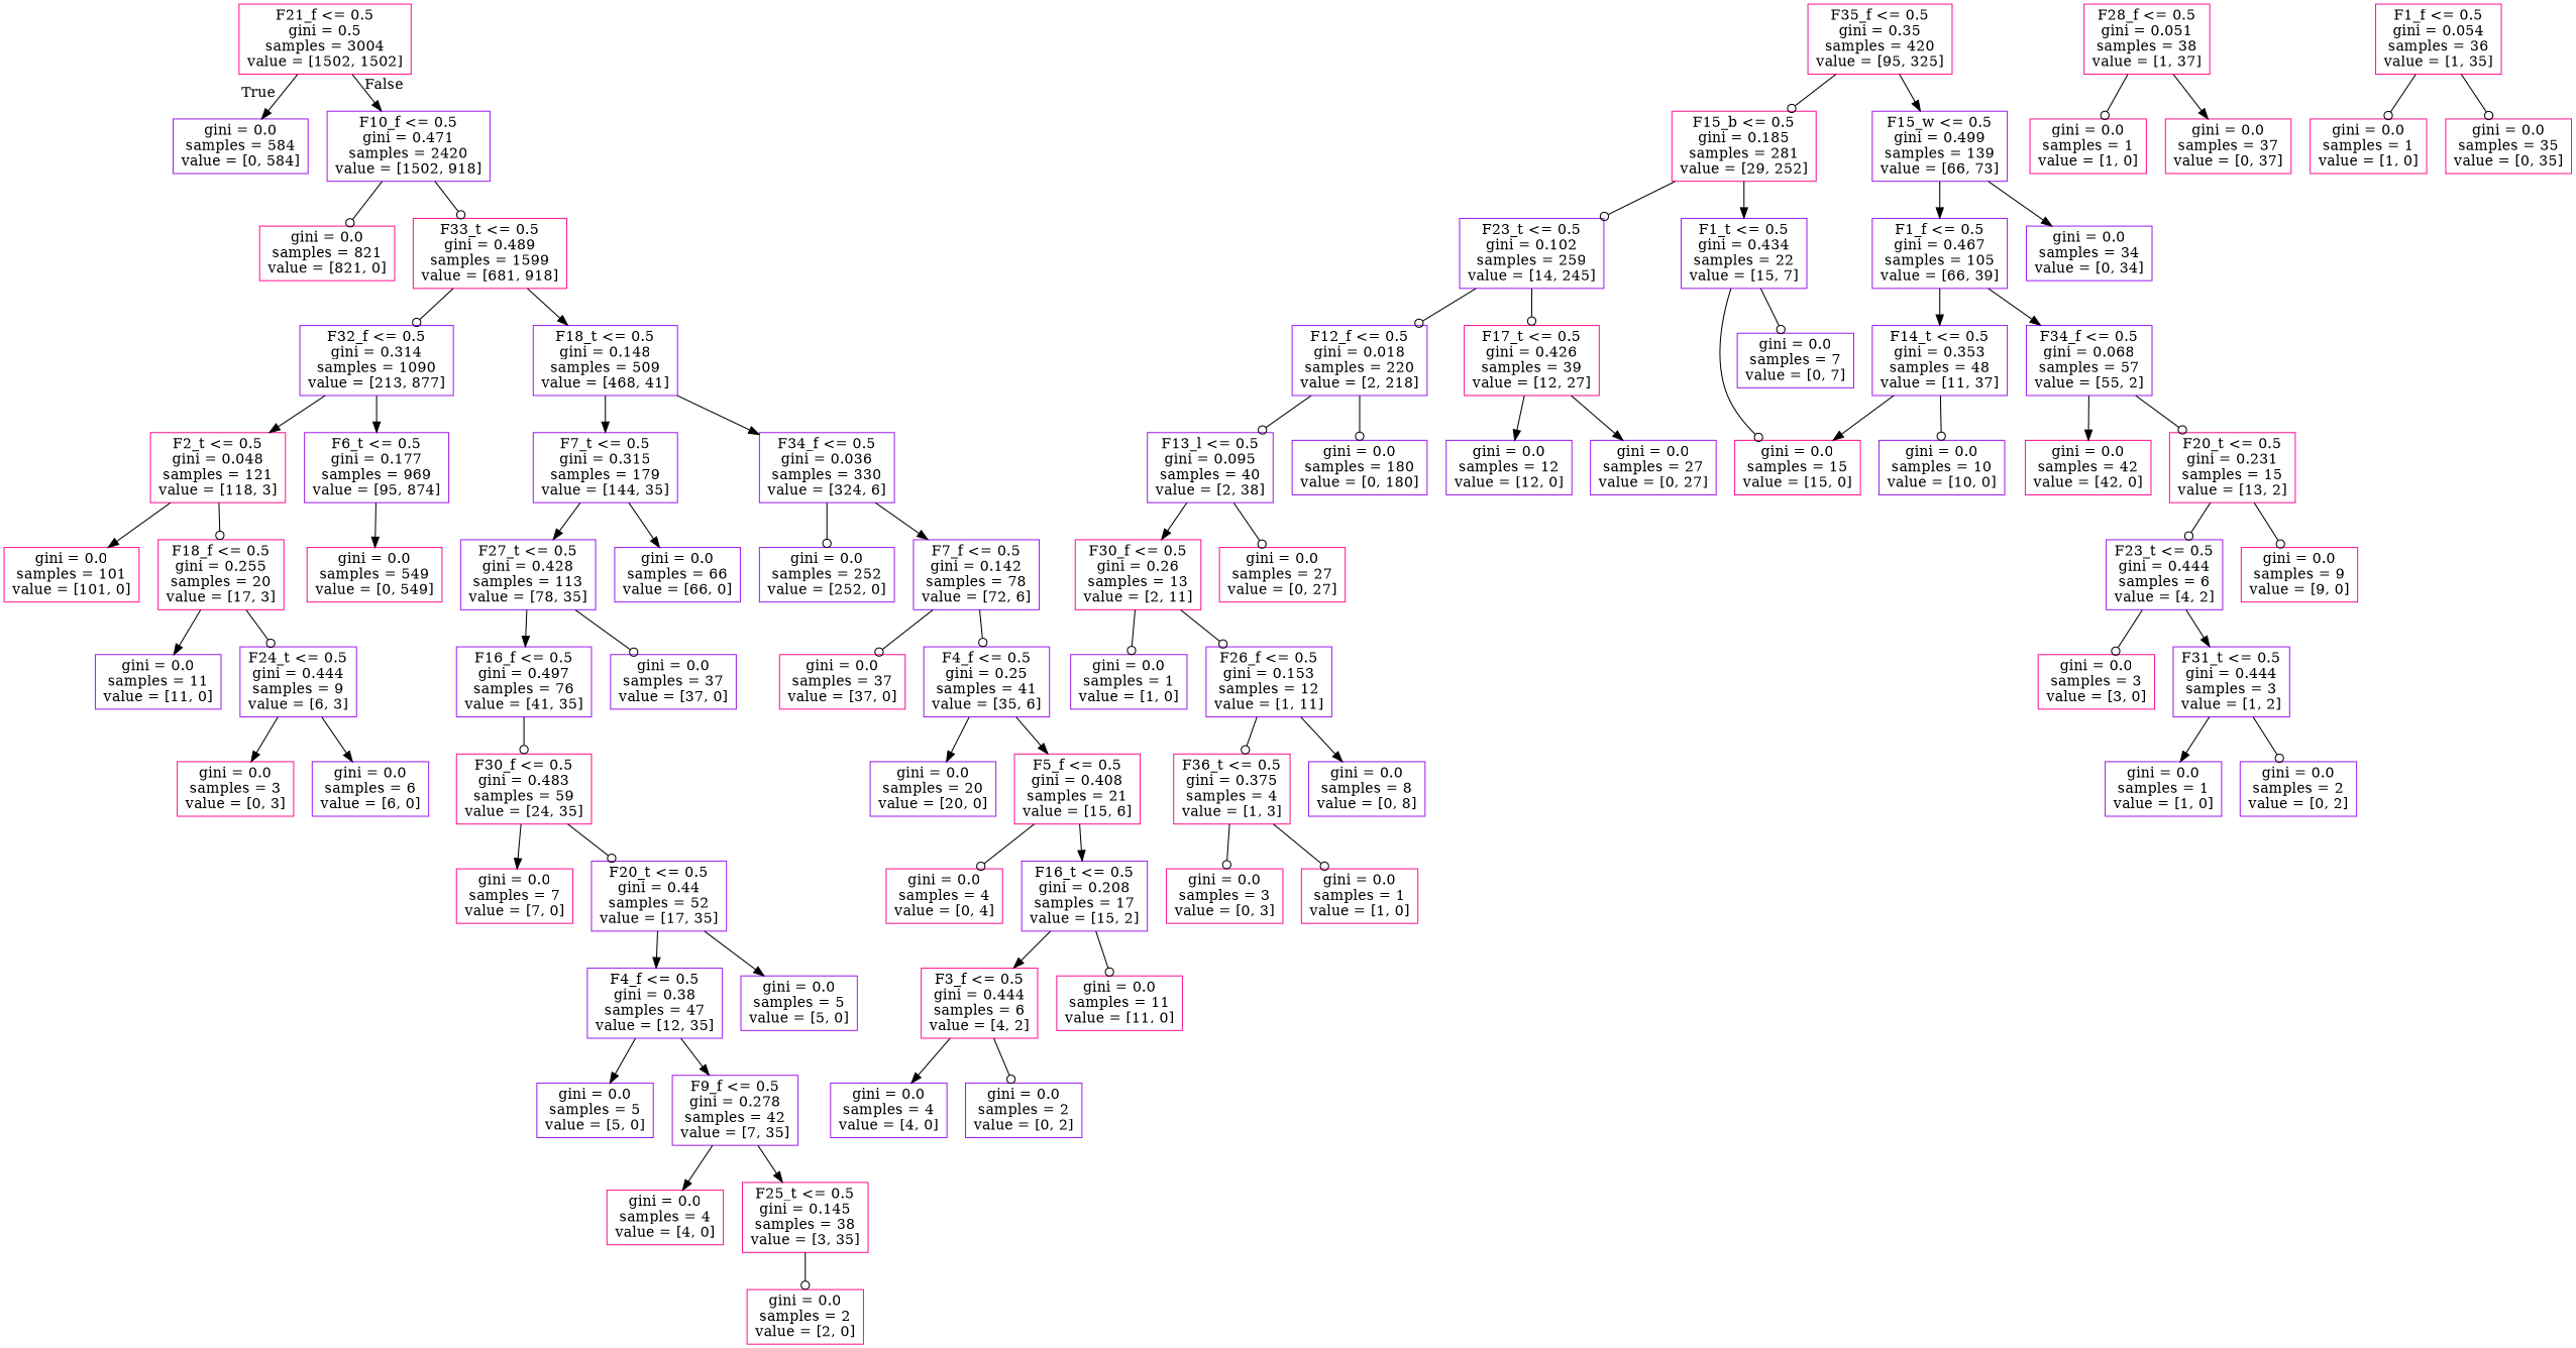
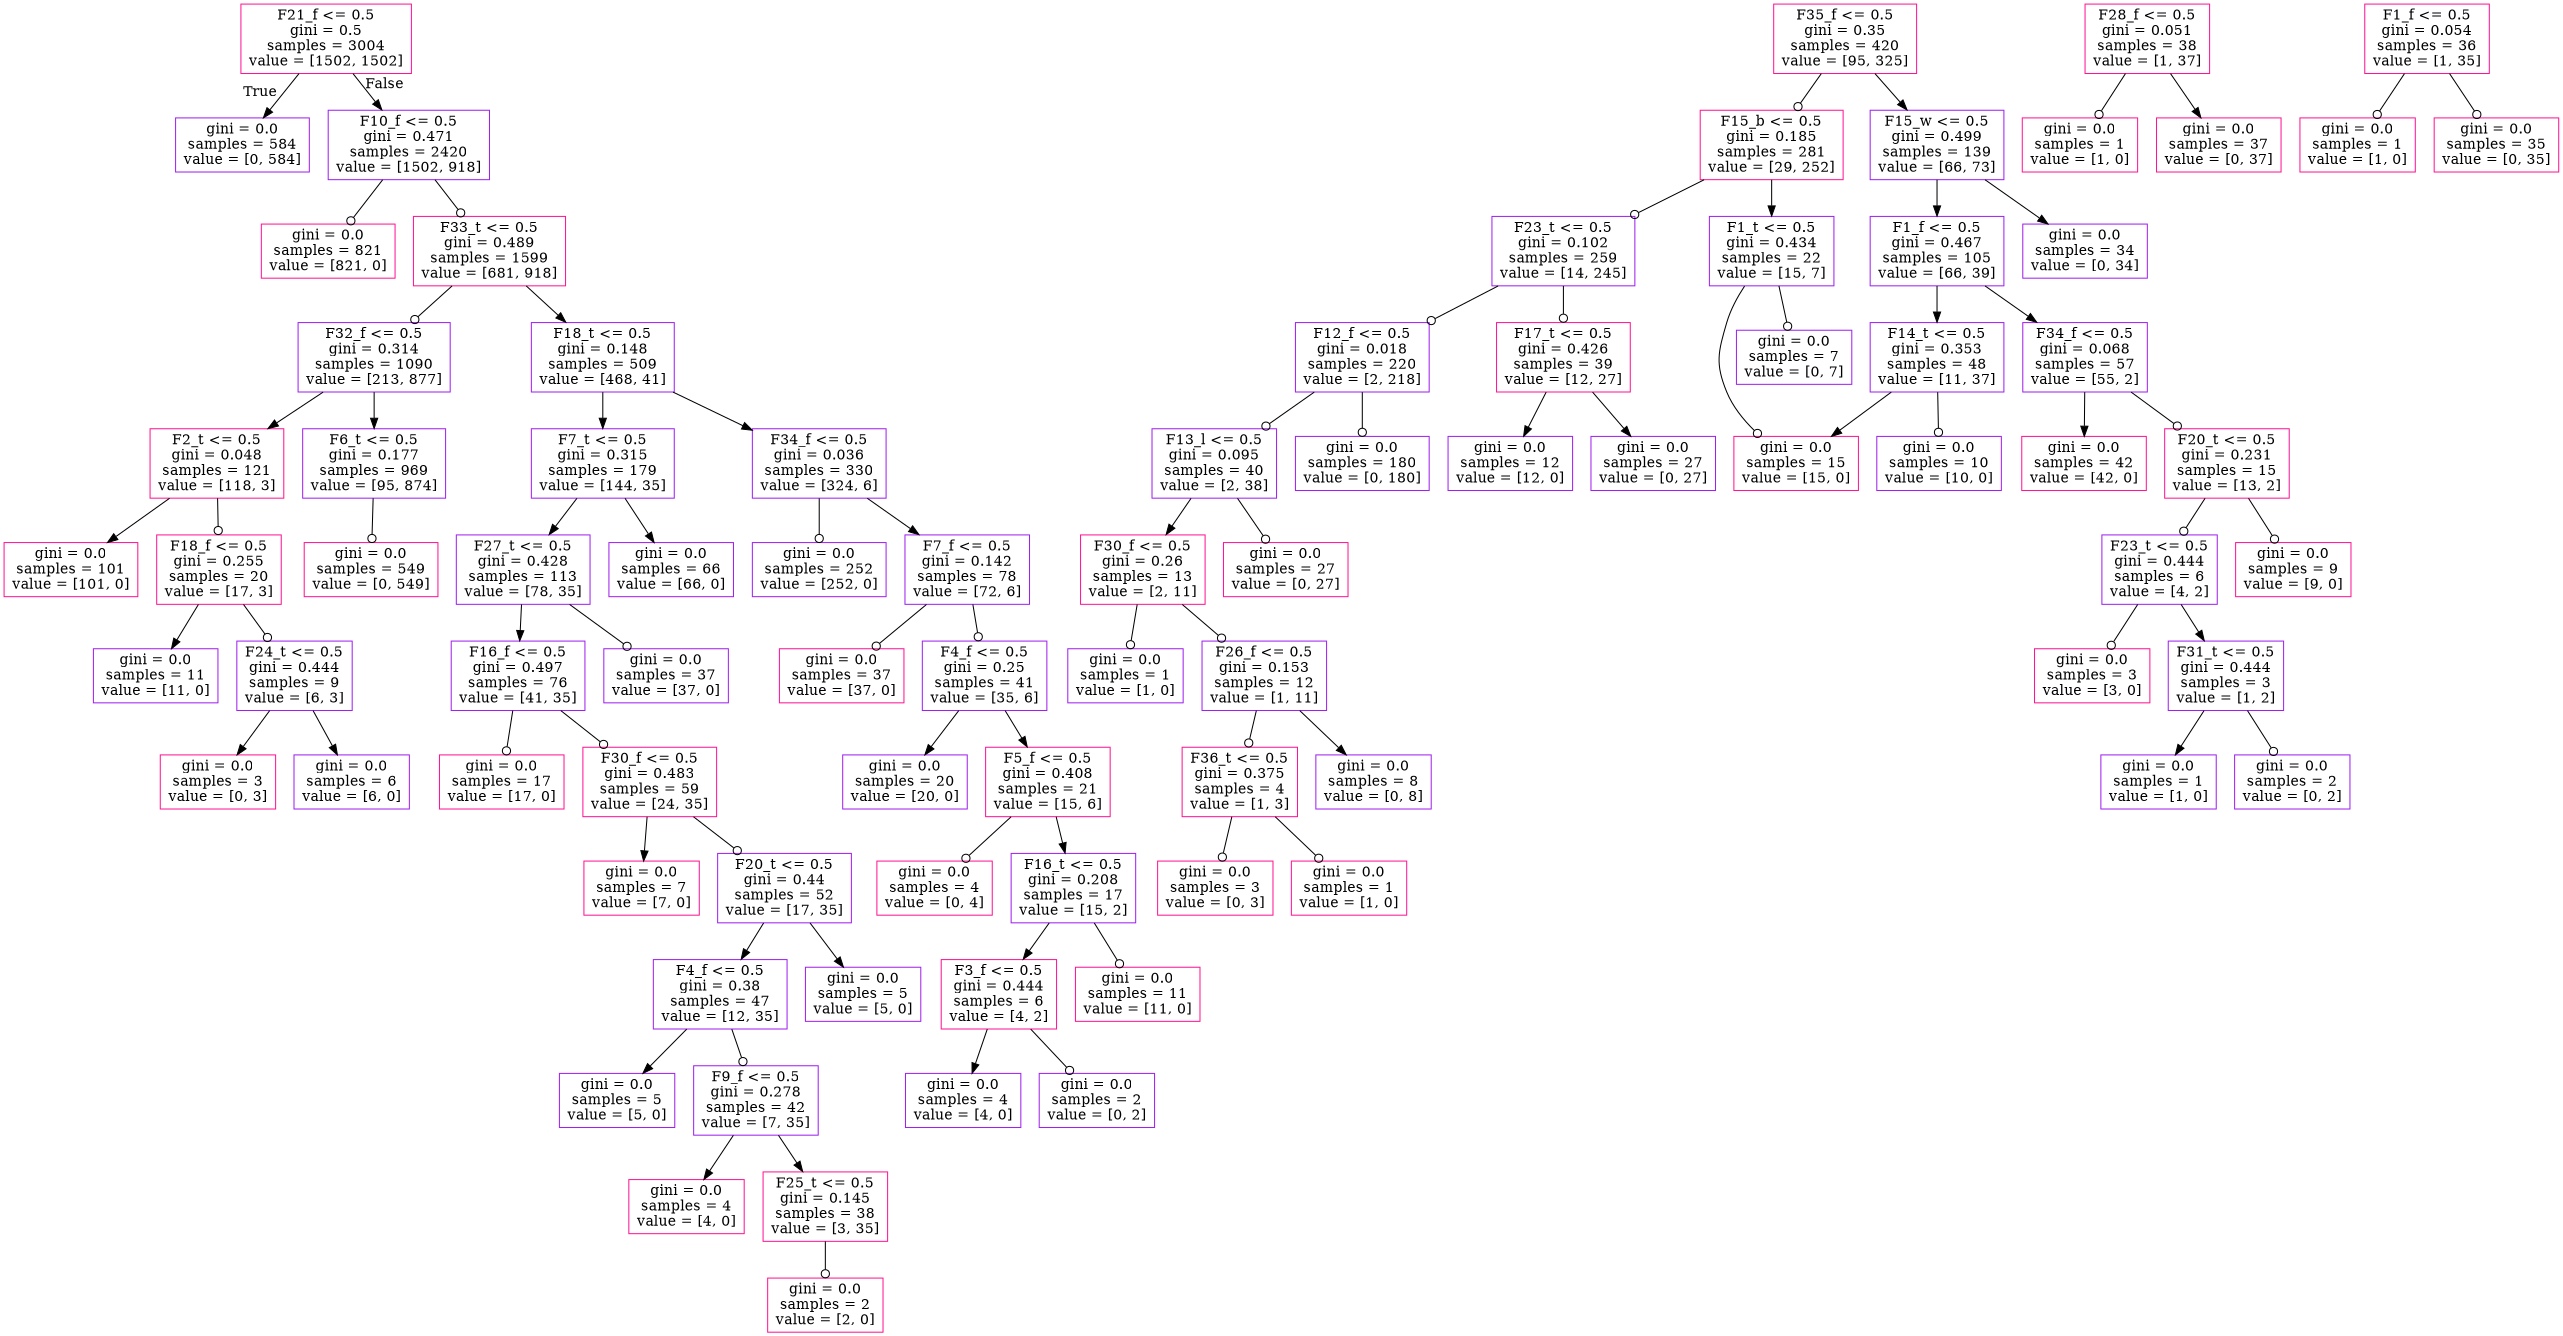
  digraph {
    node [color=purple shape=box]
    edge [arrowhead=normal]
    n1 [color=deeppink label="F21_f <= 0.5\ngini = 0.5\nsamples = 3004\nvalue = [1502, 1502]"]
    n2 [label="gini = 0.0\nsamples = 584\nvalue = [0, 584]"]
    n3 [label="F10_f <= 0.5\ngini = 0.471\nsamples = 2420\nvalue = [1502, 918]"]
    n4 [color=deeppink label="gini = 0.0\nsamples = 821\nvalue = [821, 0]"]
    n5 [color=deeppink label="F33_t <= 0.5\ngini = 0.489\nsamples = 1599\nvalue = [681, 918]"]
    n6 [label="F32_f <= 0.5\ngini = 0.314\nsamples = 1090\nvalue = [213, 877]"]
    n7 [label="F18_t <= 0.5\ngini = 0.148\nsamples = 509\nvalue = [468, 41]"]
    n8 [color=deeppink label="F2_t <= 0.5\ngini = 0.048\nsamples = 121\nvalue = [118, 3]"]
    n9 [label="F6_t <= 0.5\ngini = 0.177\nsamples = 969\nvalue = [95, 874]"]
    n10 [label="F7_t <= 0.5\ngini = 0.315\nsamples = 179\nvalue = [144, 35]"]
    n11 [label="F34_f <= 0.5\ngini = 0.036\nsamples = 330\nvalue = [324, 6]"]
    n12 [color=deeppink label="gini = 0.0\nsamples = 101\nvalue = [101, 0]"]
    n13 [color=deeppink label="F18_f <= 0.5\ngini = 0.255\nsamples = 20\nvalue = [17, 3]"]
    n14 [color=deeppink label="gini = 0.0\nsamples = 549\nvalue = [0, 549]"]
    n15 [label="gini = 0.0\nsamples = 11\nvalue = [11, 0]"]
    n16 [label="F24_t <= 0.5\ngini = 0.444\nsamples = 9\nvalue = [6, 3]"]
    n17 [color=deeppink label="gini = 0.0\nsamples = 3\nvalue = [0, 3]"]
    n18 [label="gini = 0.0\nsamples = 6\nvalue = [6, 0]"]
    n19 [color=deeppink label="F35_f <= 0.5\ngini = 0.35\nsamples = 420\nvalue = [95, 325]"]
    n20 [color=deeppink label="F15_b <= 0.5\ngini = 0.185\nsamples = 281\nvalue = [29, 252]"]
    n21 [label="F15_w <= 0.5\ngini = 0.499\nsamples = 139\nvalue = [66, 73]"]
    n22 [label="F23_t <= 0.5\ngini = 0.102\nsamples = 259\nvalue = [14, 245]"]
    n23 [label="F1_t <= 0.5\ngini = 0.434\nsamples = 22\nvalue = [15, 7]"]
    n24 [label="F1_f <= 0.5\ngini = 0.467\nsamples = 105\nvalue = [66, 39]"]
    n25 [label="gini = 0.0\nsamples = 34\nvalue = [0, 34]"]
    n26 [label="F12_f <= 0.5\ngini = 0.018\nsamples = 220\nvalue = [2, 218]"]
    n27 [color=deeppink label="F17_t <= 0.5\ngini = 0.426\nsamples = 39\nvalue = [12, 27]"]
    n28 [color=deeppink label="gini = 0.0\nsamples = 15\nvalue = [15, 0]"]
    n29 [label="gini = 0.0\nsamples = 7\nvalue = [0, 7]"]
    n30 [label="F13_l <= 0.5\ngini = 0.095\nsamples = 40\nvalue = [2, 38]"]
    n31 [label="gini = 0.0\nsamples = 180\nvalue = [0, 180]"]
    n32 [label="gini = 0.0\nsamples = 12\nvalue = [12, 0]"]
    n33 [label="gini = 0.0\nsamples = 27\nvalue = [0, 27]"]
    n34 [color=deeppink label="F30_f <= 0.5\ngini = 0.26\nsamples = 13\nvalue = [2, 11]"]
    n35 [color=deeppink label="gini = 0.0\nsamples = 27\nvalue = [0, 27]"]
    n36 [label="gini = 0.0\nsamples = 1\nvalue = [1, 0]"]
    n37 [label="F26_f <= 0.5\ngini = 0.153\nsamples = 12\nvalue = [1, 11]"]
    n38 [color=deeppink label="F36_t <= 0.5\ngini = 0.375\nsamples = 4\nvalue = [1, 3]"]
    n39 [label="gini = 0.0\nsamples = 8\nvalue = [0, 8]"]
    n40 [color=deeppink label="gini = 0.0\nsamples = 3\nvalue = [0, 3]"]
    n41 [color=deeppink label="gini = 0.0\nsamples = 1\nvalue = [1, 0]"]
    n42 [label="F14_t <= 0.5\ngini = 0.353\nsamples = 48\nvalue = [11, 37]"]
    n43 [label="F34_f <= 0.5\ngini = 0.068\nsamples = 57\nvalue = [55, 2]"]
    n44 [label="gini = 0.0\nsamples = 10\nvalue = [10, 0]"]
    n45 [color=deeppink label="gini = 0.0\nsamples = 42\nvalue = [42, 0]"]
    n46 [color=deeppink label="F20_t <= 0.5\ngini = 0.231\nsamples = 15\nvalue = [13, 2]"]
    n47 [color=deeppink label="F28_f <= 0.5\ngini = 0.051\nsamples = 38\nvalue = [1, 37]"]
    n48 [color=deeppink label="gini = 0.0\nsamples = 1\nvalue = [1, 0]"]
    n49 [color=deeppink label="gini = 0.0\nsamples = 37\nvalue = [0, 37]"]
    n50 [label="F23_t <= 0.5\ngini = 0.444\nsamples = 6\nvalue = [4, 2]"]
    n51 [color=deeppink label="gini = 0.0\nsamples = 9\nvalue = [9, 0]"]
    n52 [color=deeppink label="gini = 0.0\nsamples = 3\nvalue = [3, 0]"]
    n53 [label="F31_t <= 0.5\ngini = 0.444\nsamples = 3\nvalue = [1, 2]"]
    n54 [label="gini = 0.0\nsamples = 1\nvalue = [1, 0]"]
    n55 [label="gini = 0.0\nsamples = 2\nvalue = [0, 2]"]
    n56 [label="F27_t <= 0.5\ngini = 0.428\nsamples = 113\nvalue = [78, 35]"]
    n57 [label="gini = 0.0\nsamples = 66\nvalue = [66, 0]"]
    n58 [label="gini = 0.0\nsamples = 252\nvalue = [252, 0]"]
    n59 [label="F7_f <= 0.5\ngini = 0.142\nsamples = 78\nvalue = [72, 6]"]
    n60 [label="F16_f <= 0.5\ngini = 0.497\nsamples = 76\nvalue = [41, 35]"]
    n61 [label="gini = 0.0\nsamples = 37\nvalue = [37, 0]"]
+   n62 [color=deeppink label="gini = 0.0\nsamples = 17\nvalue = [17, 0]"]
    n63 [color=deeppink label="F30_f <= 0.5\ngini = 0.483\nsamples = 59\nvalue = [24, 35]"]
    n64 [color=deeppink label="gini = 0.0\nsamples = 7\nvalue = [7, 0]"]
    n65 [label="F20_t <= 0.5\ngini = 0.44\nsamples = 52\nvalue = [17, 35]"]
    n66 [label="F4_f <= 0.5\ngini = 0.38\nsamples = 47\nvalue = [12, 35]"]
    n67 [label="gini = 0.0\nsamples = 5\nvalue = [5, 0]"]
    n68 [label="gini = 0.0\nsamples = 5\nvalue = [5, 0]"]
    n69 [label="F9_f <= 0.5\ngini = 0.278\nsamples = 42\nvalue = [7, 35]"]
    n70 [color=deeppink label="gini = 0.0\nsamples = 4\nvalue = [4, 0]"]
    n71 [color=deeppink label="F25_t <= 0.5\ngini = 0.145\nsamples = 38\nvalue = [3, 35]"]
    n72 [color=deeppink label="gini = 0.0\nsamples = 2\nvalue = [2, 0]"]
    n73 [color=deeppink label="F1_f <= 0.5\ngini = 0.054\nsamples = 36\nvalue = [1, 35]"]
    n74 [color=deeppink label="gini = 0.0\nsamples = 1\nvalue = [1, 0]"]
    n75 [color=deeppink label="gini = 0.0\nsamples = 35\nvalue = [0, 35]"]
    n76 [color=deeppink label="gini = 0.0\nsamples = 37\nvalue = [37, 0]"]
    n77 [label="F4_f <= 0.5\ngini = 0.25\nsamples = 41\nvalue = [35, 6]"]
    n78 [label="gini = 0.0\nsamples = 20\nvalue = [20, 0]"]
    n79 [color=deeppink label="F5_f <= 0.5\ngini = 0.408\nsamples = 21\nvalue = [15, 6]"]
    n80 [color=deeppink label="gini = 0.0\nsamples = 4\nvalue = [0, 4]"]
    n81 [label="F16_t <= 0.5\ngini = 0.208\nsamples = 17\nvalue = [15, 2]"]
    n82 [color=deeppink label="F3_f <= 0.5\ngini = 0.444\nsamples = 6\nvalue = [4, 2]"]
    n83 [color=deeppink label="gini = 0.0\nsamples = 11\nvalue = [11, 0]"]
    n84 [label="gini = 0.0\nsamples = 4\nvalue = [4, 0]"]
    n85 [label="gini = 0.0\nsamples = 2\nvalue = [0, 2]"]
    n1 -> n2 [headlabel=True labelangle=45 labeldistance=2.5]
    n1 -> n3 [headlabel=False labelangle=-45 labeldistance=2.5]
    n3 -> n4 [arrowhead=odot]
    n3 -> n5 [arrowhead=odot]
    n5 -> n6 [arrowhead=odot]
    n5 -> n7
    n6 -> n8
    n6 -> n9
    n7 -> n10
    n7 -> n11
    n8 -> n12
    n8 -> n13 [arrowhead=odot]
-   n9 -> n14
+   n9 -> n14 [arrowhead=odot]
    n10 -> n56
    n10 -> n57
    n11 -> n58 [arrowhead=odot]
    n11 -> n59
    n13 -> n15
    n13 -> n16 [arrowhead=odot]
    n16 -> n17
    n16 -> n18
    n19 -> n20 [arrowhead=odot]
    n19 -> n21
    n20 -> n22 [arrowhead=odot]
    n20 -> n23
    n21 -> n24
    n21 -> n25
    n22 -> n26 [arrowhead=odot]
    n22 -> n27 [arrowhead=odot]
    n23 -> n28 [arrowhead=odot]
    n23 -> n29 [arrowhead=odot]
    n24 -> n42
    n24 -> n43
    n26 -> n30 [arrowhead=odot]
    n26 -> n31 [arrowhead=odot]
    n27 -> n32
    n27 -> n33
    n30 -> n34
    n30 -> n35 [arrowhead=odot]
    n34 -> n36 [arrowhead=odot]
    n34 -> n37 [arrowhead=odot]
    n37 -> n38 [arrowhead=odot]
    n37 -> n39
    n38 -> n40 [arrowhead=odot]
    n38 -> n41 [arrowhead=odot]
    n42 -> n28
    n42 -> n44 [arrowhead=odot]
    n43 -> n45
    n43 -> n46 [arrowhead=odot]
    n46 -> n50 [arrowhead=odot]
    n46 -> n51 [arrowhead=odot]
    n47 -> n48 [arrowhead=odot]
    n47 -> n49
    n50 -> n52 [arrowhead=odot]
    n50 -> n53
    n53 -> n54
    n53 -> n55 [arrowhead=odot]
    n56 -> n60
    n56 -> n61 [arrowhead=odot]
    n59 -> n76 [arrowhead=odot]
    n59 -> n77 [arrowhead=odot]
+   n60 -> n62 [arrowhead=odot]
    n60 -> n63 [arrowhead=odot]
    n63 -> n64
    n63 -> n65 [arrowhead=odot]
    n65 -> n66
    n65 -> n67
    n66 -> n68
-   n66 -> n69
+   n66 -> n69 [arrowhead=odot]
    n69 -> n70
    n69 -> n71
    n71 -> n72 [arrowhead=odot]
    n73 -> n74 [arrowhead=odot]
    n73 -> n75 [arrowhead=odot]
    n77 -> n78
    n77 -> n79
    n79 -> n80 [arrowhead=odot]
    n79 -> n81
    n81 -> n82
    n81 -> n83 [arrowhead=odot]
    n82 -> n84
    n82 -> n85 [arrowhead=odot]
  }
